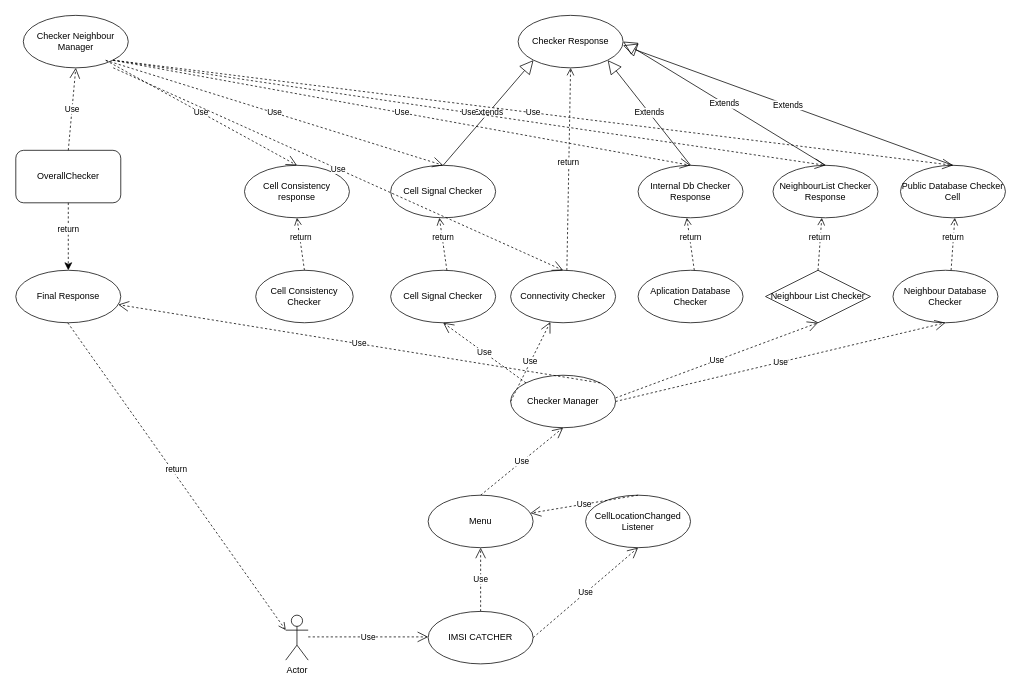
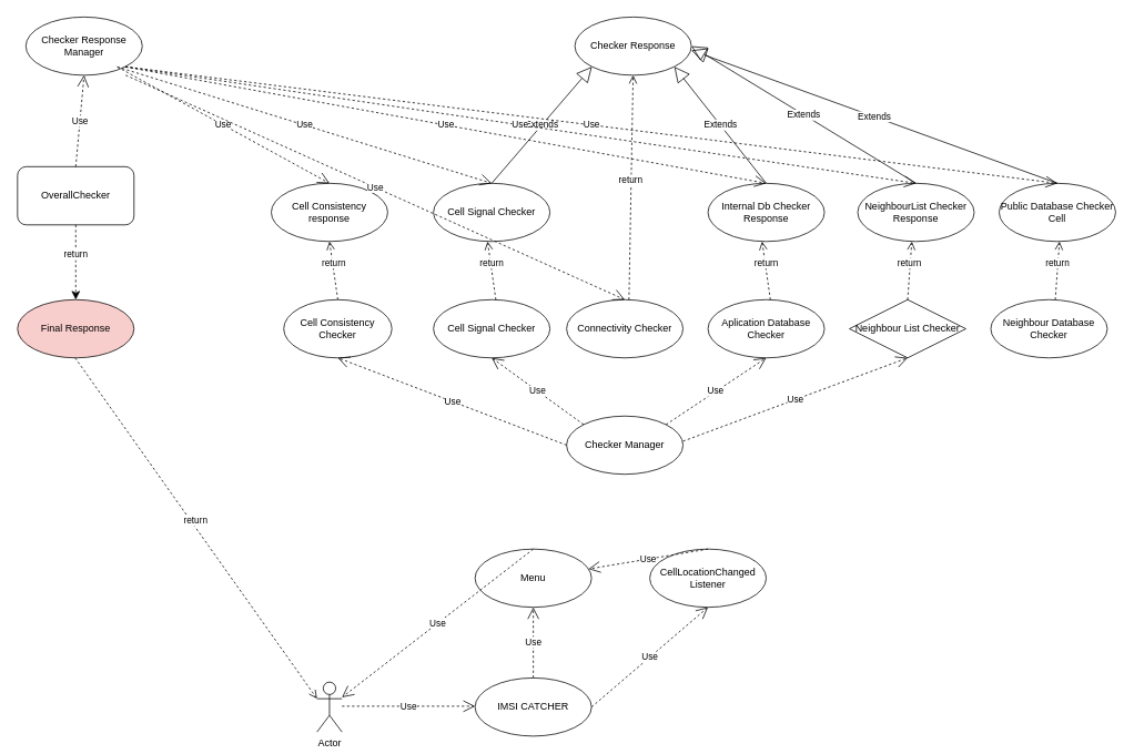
  <mxCell id="0" />
  <mxCell id="1" parent="0" />
  <mxCell id="2" value="Actor" style="shape=umlActor;verticalLabelPosition=bottom;labelBackgroundColor=#ffffff;verticalAlign=top;html=1;outlineConnect=0;" vertex="1" parent="1"><mxGeometry x="380" y="820" width="30" height="60" as="geometry" /></mxCell>
  <mxCell id="3" value="Use" style="endArrow=open;endSize=12;dashed=1;html=1;" edge="1" parent="1"><mxGeometry width="160" relative="1" as="geometry"><mxPoint x="410" y="849" as="sourcePoint" /><mxPoint x="570" y="849" as="targetPoint" /></mxGeometry></mxCell>
  <mxCell id="4" value="&lt;div&gt;IMSI CATCHER&lt;/div&gt;" style="ellipse;whiteSpace=wrap;html=1;" vertex="1" parent="1"><mxGeometry x="570" y="815" width="140" height="70" as="geometry" /></mxCell>
  <mxCell id="5" value="Use" style="endArrow=open;endSize=12;dashed=1;html=1;exitX=0.5;exitY=0;exitDx=0;exitDy=0;" edge="1" parent="1" source="4"><mxGeometry width="160" relative="1" as="geometry"><mxPoint x="540" y="710" as="sourcePoint" /><mxPoint x="640" y="730" as="targetPoint" /></mxGeometry></mxCell>
  <mxCell id="6" value="&lt;div&gt;Menu&lt;/div&gt;" style="ellipse;whiteSpace=wrap;html=1;" vertex="1" parent="1"><mxGeometry x="570" y="660" width="140" height="70" as="geometry" /></mxCell>
  <mxCell id="7" value="Use" style="endArrow=open;endSize=12;dashed=1;html=1;exitX=1;exitY=0.5;exitDx=0;exitDy=0;" edge="1" parent="1" source="4"><mxGeometry width="160" relative="1" as="geometry"><mxPoint x="720" y="829" as="sourcePoint" /><mxPoint x="850" y="730" as="targetPoint" /></mxGeometry></mxCell>
  <mxCell id="8" value="&lt;div&gt;CellLocationChanged Listener&lt;/div&gt;" style="ellipse;whiteSpace=wrap;html=1;" vertex="1" parent="1"><mxGeometry x="780" y="660" width="140" height="70" as="geometry" /></mxCell>
  <mxCell id="9" value="&lt;div&gt;Checker Manager&lt;/div&gt;" style="ellipse;whiteSpace=wrap;html=1;" vertex="1" parent="1"><mxGeometry x="680" y="500" width="140" height="70" as="geometry" /></mxCell>
- <mxCell id="10" value="Use" style="endArrow=open;endSize=12;dashed=1;html=1;exitX=0.5;exitY=0;exitDx=0;exitDy=0;entryX=0.5;entryY=1;entryDx=0;entryDy=0;" edge="1" parent="1" source="6" target="9"><mxGeometry width="160" relative="1" as="geometry"><mxPoint x="630" y="630" as="sourcePoint" /><mxPoint x="790" y="630" as="targetPoint" /></mxGeometry></mxCell>
+ <mxCell id="10" value="Use" style="endArrow=open;endSize=12;dashed=1;html=1;exitX=0.5;exitY=0;exitDx=0;exitDy=0;" edge="1" parent="1" source="6" target="2"><mxGeometry width="160" relative="1" as="geometry"><mxPoint x="630" y="630" as="sourcePoint" /><mxPoint x="790" y="630" as="targetPoint" /></mxGeometry></mxCell>
  <mxCell id="11" value="Use" style="endArrow=open;endSize=12;dashed=1;html=1;exitX=0.5;exitY=0;exitDx=0;exitDy=0;" edge="1" parent="1" source="8" target="6"><mxGeometry width="160" relative="1" as="geometry"><mxPoint x="820" y="600" as="sourcePoint" /><mxPoint x="980" y="600" as="targetPoint" /></mxGeometry></mxCell>
  <mxCell id="12" value="Cell Consistency Checker" style="ellipse;whiteSpace=wrap;html=1;" vertex="1" parent="1"><mxGeometry x="340" y="360" width="130" height="70" as="geometry" /></mxCell>
  <mxCell id="13" value="Cell Signal Checker" style="ellipse;whiteSpace=wrap;html=1;" vertex="1" parent="1"><mxGeometry x="520" y="360" width="140" height="70" as="geometry" /></mxCell>
  <mxCell id="14" value="Connectivity Checker" style="ellipse;whiteSpace=wrap;html=1;" vertex="1" parent="1"><mxGeometry x="680" y="360" width="140" height="70" as="geometry" /></mxCell>
  <mxCell id="15" value="Aplication Database Checker" style="ellipse;whiteSpace=wrap;html=1;" vertex="1" parent="1"><mxGeometry x="850" y="360" width="140" height="70" as="geometry" /></mxCell>
  <mxCell id="16" value="&lt;div&gt;Neighbour List Checker&lt;/div&gt;" style="rhombus;whiteSpace=wrap;html=1;" vertex="1" parent="1"><mxGeometry x="1020" y="360" width="140" height="70" as="geometry" /></mxCell>
  <mxCell id="17" value="&lt;div&gt;Neighbour Database Checker&lt;/div&gt;" style="ellipse;whiteSpace=wrap;html=1;" vertex="1" parent="1"><mxGeometry x="1190" y="360" width="140" height="70" as="geometry" /></mxCell>
- <mxCell id="18" value="Use" style="endArrow=open;endSize=12;dashed=1;html=1;exitX=0;exitY=0.5;exitDx=0;exitDy=0;" edge="1" parent="1" source="9" target="14"><mxGeometry width="160" relative="1" as="geometry"><mxPoint x="440" y="480" as="sourcePoint" /><mxPoint x="600" y="480" as="targetPoint" /></mxGeometry></mxCell>
+ <mxCell id="18" value="Use" style="endArrow=open;endSize=12;dashed=1;html=1;exitX=0;exitY=0.5;exitDx=0;exitDy=0;entryX=0.5;entryY=1;entryDx=0;entryDy=0;" edge="1" parent="1" source="9" target="12"><mxGeometry width="160" relative="1" as="geometry"><mxPoint x="440" y="480" as="sourcePoint" /><mxPoint x="600" y="480" as="targetPoint" /></mxGeometry></mxCell>
  <mxCell id="19" value="Use" style="endArrow=open;endSize=12;dashed=1;html=1;exitX=0;exitY=0;exitDx=0;exitDy=0;entryX=0.5;entryY=1;entryDx=0;entryDy=0;" edge="1" parent="1" source="9" target="13"><mxGeometry width="160" relative="1" as="geometry"><mxPoint x="725" y="500" as="sourcePoint" /><mxPoint x="450" y="395" as="targetPoint" /></mxGeometry></mxCell>
- <mxCell id="20" value="Use" style="endArrow=open;endSize=12;dashed=1;html=1;exitX=1;exitY=0;exitDx=0;exitDy=0;" edge="1" parent="1" source="9" target="48"><mxGeometry width="160" relative="1" as="geometry"><mxPoint x="790" y="510" as="sourcePoint" /><mxPoint x="790" y="440" as="targetPoint" /></mxGeometry></mxCell>
+ <mxCell id="20" value="Use" style="endArrow=open;endSize=12;dashed=1;html=1;exitX=1;exitY=0;exitDx=0;exitDy=0;entryX=0.5;entryY=1;entryDx=0;entryDy=0;" edge="1" parent="1" source="9" target="15"><mxGeometry width="160" relative="1" as="geometry"><mxPoint x="790" y="510" as="sourcePoint" /><mxPoint x="790" y="440" as="targetPoint" /></mxGeometry></mxCell>
  <mxCell id="21" value="Use" style="endArrow=open;endSize=12;dashed=1;html=1;exitX=1;exitY=0;exitDx=0;exitDy=0;entryX=0.5;entryY=1;entryDx=0;entryDy=0;" edge="1" parent="1" target="16"><mxGeometry width="160" relative="1" as="geometry"><mxPoint x="819.997" y="530.251" as="sourcePoint" /><mxPoint x="940.5" y="450" as="targetPoint" /></mxGeometry></mxCell>
- <mxCell id="22" value="Use" style="endArrow=open;endSize=12;dashed=1;html=1;exitX=1;exitY=0.5;exitDx=0;exitDy=0;entryX=0.5;entryY=1;entryDx=0;entryDy=0;" edge="1" parent="1" source="9" target="17"><mxGeometry width="160" relative="1" as="geometry"><mxPoint x="829.997" y="540.251" as="sourcePoint" /><mxPoint x="1100" y="440" as="targetPoint" /></mxGeometry></mxCell>
  <mxCell id="23" value="Cell Consistency response" style="ellipse;whiteSpace=wrap;html=1;" vertex="1" parent="1"><mxGeometry x="325" y="220" width="140" height="70" as="geometry" /></mxCell>
  <mxCell id="24" value="Cell Signal Checker" style="ellipse;whiteSpace=wrap;html=1;" vertex="1" parent="1"><mxGeometry x="520" y="220" width="140" height="70" as="geometry" /></mxCell>
  <mxCell id="25" value="Checker Response" style="ellipse;whiteSpace=wrap;html=1;" vertex="1" parent="1"><mxGeometry x="690" y="20" width="140" height="70" as="geometry" /></mxCell>
  <mxCell id="26" value="Internal Db Checker Response" style="ellipse;whiteSpace=wrap;html=1;" vertex="1" parent="1"><mxGeometry x="850" y="220" width="140" height="70" as="geometry" /></mxCell>
  <mxCell id="27" value="NeighbourList Checker Response" style="ellipse;whiteSpace=wrap;html=1;" vertex="1" parent="1"><mxGeometry x="1030" y="220" width="140" height="70" as="geometry" /></mxCell>
  <mxCell id="28" value="Public Database Checker Cell" style="ellipse;whiteSpace=wrap;html=1;" vertex="1" parent="1"><mxGeometry x="1200" y="220" width="140" height="70" as="geometry" /></mxCell>
  <mxCell id="29" value="Extends" style="endArrow=block;endSize=16;endFill=0;html=1;exitX=0.5;exitY=0;exitDx=0;exitDy=0;entryX=0;entryY=1;entryDx=0;entryDy=0;" edge="1" parent="1" target="25"><mxGeometry width="160" relative="1" as="geometry"><mxPoint x="590" y="220" as="sourcePoint" /><mxPoint x="885" y="55" as="targetPoint" /></mxGeometry></mxCell>
  <mxCell id="30" value="Extends" style="endArrow=block;endSize=16;endFill=0;html=1;exitX=0.5;exitY=0;exitDx=0;exitDy=0;entryX=1;entryY=1;entryDx=0;entryDy=0;" edge="1" parent="1" target="25"><mxGeometry width="160" relative="1" as="geometry"><mxPoint x="920" y="220" as="sourcePoint" /><mxPoint x="1215" y="55" as="targetPoint" /></mxGeometry></mxCell>
  <mxCell id="31" value="Extends" style="endArrow=block;endSize=16;endFill=0;html=1;exitX=0.5;exitY=0;exitDx=0;exitDy=0;entryX=1;entryY=0.5;entryDx=0;entryDy=0;" edge="1" parent="1" target="25"><mxGeometry width="160" relative="1" as="geometry"><mxPoint x="1100.08" y="220" as="sourcePoint" /><mxPoint x="989.999" y="79.536" as="targetPoint" /></mxGeometry></mxCell>
  <mxCell id="32" value="Extends" style="endArrow=block;endSize=16;endFill=0;html=1;exitX=0.5;exitY=0;exitDx=0;exitDy=0;" edge="1" parent="1"><mxGeometry width="160" relative="1" as="geometry"><mxPoint x="1270.08" y="220" as="sourcePoint" /><mxPoint x="830" y="60" as="targetPoint" /></mxGeometry></mxCell>
  <mxCell id="33" value="return" style="html=1;verticalAlign=bottom;endArrow=open;dashed=1;endSize=8;entryX=0.5;entryY=1;entryDx=0;entryDy=0;exitX=0.5;exitY=0;exitDx=0;exitDy=0;" edge="1" parent="1"><mxGeometry relative="1" as="geometry"><mxPoint x="405" y="360" as="sourcePoint" /><mxPoint x="395" y="290" as="targetPoint" /></mxGeometry></mxCell>
  <mxCell id="34" value="return" style="html=1;verticalAlign=bottom;endArrow=open;dashed=1;endSize=8;entryX=0.5;entryY=1;entryDx=0;entryDy=0;exitX=0.5;exitY=0;exitDx=0;exitDy=0;" edge="1" parent="1"><mxGeometry relative="1" as="geometry"><mxPoint x="595" y="360" as="sourcePoint" /><mxPoint x="585" y="290" as="targetPoint" /></mxGeometry></mxCell>
  <mxCell id="35" value="return" style="html=1;verticalAlign=bottom;endArrow=open;dashed=1;endSize=8;entryX=0.5;entryY=1;entryDx=0;entryDy=0;exitX=0.5;exitY=0;exitDx=0;exitDy=0;" edge="1" parent="1" target="25"><mxGeometry relative="1" as="geometry"><mxPoint x="755" y="360" as="sourcePoint" /><mxPoint x="745" y="290" as="targetPoint" /></mxGeometry></mxCell>
  <mxCell id="36" value="return" style="html=1;verticalAlign=bottom;endArrow=open;dashed=1;endSize=8;entryX=0.5;entryY=1;entryDx=0;entryDy=0;exitX=0.5;exitY=0;exitDx=0;exitDy=0;" edge="1" parent="1"><mxGeometry relative="1" as="geometry"><mxPoint x="925" y="360" as="sourcePoint" /><mxPoint x="915" y="290" as="targetPoint" /></mxGeometry></mxCell>
  <mxCell id="37" value="return" style="html=1;verticalAlign=bottom;endArrow=open;dashed=1;endSize=8;entryX=0.5;entryY=1;entryDx=0;entryDy=0;exitX=0.5;exitY=0;exitDx=0;exitDy=0;" edge="1" parent="1" source="16"><mxGeometry relative="1" as="geometry"><mxPoint x="1105" y="360" as="sourcePoint" /><mxPoint x="1095" y="290" as="targetPoint" /></mxGeometry></mxCell>
  <mxCell id="38" value="return" style="html=1;verticalAlign=bottom;endArrow=open;dashed=1;endSize=8;entryX=0.5;entryY=1;entryDx=0;entryDy=0;exitX=0.5;exitY=0;exitDx=0;exitDy=0;" edge="1" parent="1"><mxGeometry relative="1" as="geometry"><mxPoint x="1267.5" y="360" as="sourcePoint" /><mxPoint x="1272.5" y="290" as="targetPoint" /></mxGeometry></mxCell>
- <mxCell id="39" value="Checker Neighbour Manager" style="ellipse;whiteSpace=wrap;html=1;" vertex="1" parent="1"><mxGeometry x="30" y="20" width="140" height="70" as="geometry" /></mxCell>
+ <mxCell id="39" value="Checker Response Manager" style="ellipse;whiteSpace=wrap;html=1;" vertex="1" parent="1"><mxGeometry x="30" y="20" width="140" height="70" as="geometry" /></mxCell>
  <mxCell id="40" value="Use" style="endArrow=open;endSize=12;dashed=1;html=1;entryX=0.5;entryY=0;entryDx=0;entryDy=0;" edge="1" parent="1" target="23"><mxGeometry width="160" relative="1" as="geometry"><mxPoint x="140" y="80" as="sourcePoint" /><mxPoint x="300" y="80" as="targetPoint" /></mxGeometry></mxCell>
  <mxCell id="41" value="Use" style="endArrow=open;endSize=12;dashed=1;html=1;entryX=0.5;entryY=0;entryDx=0;entryDy=0;" edge="1" parent="1" target="24"><mxGeometry width="160" relative="1" as="geometry"><mxPoint x="140" y="80" as="sourcePoint" /><mxPoint x="395" y="220" as="targetPoint" /></mxGeometry></mxCell>
  <mxCell id="42" value="Use" style="endArrow=open;endSize=12;dashed=1;html=1;" edge="1" parent="1"><mxGeometry width="160" relative="1" as="geometry"><mxPoint x="150" y="90" as="sourcePoint" /><mxPoint x="750" y="360" as="targetPoint" /></mxGeometry></mxCell>
  <mxCell id="43" value="Use" style="endArrow=open;endSize=12;dashed=1;html=1;entryX=0.5;entryY=0;entryDx=0;entryDy=0;" edge="1" parent="1" target="26"><mxGeometry width="160" relative="1" as="geometry"><mxPoint x="150" y="80" as="sourcePoint" /><mxPoint x="415" y="240" as="targetPoint" /></mxGeometry></mxCell>
  <mxCell id="44" value="Use" style="endArrow=open;endSize=12;dashed=1;html=1;exitX=1;exitY=1;exitDx=0;exitDy=0;" edge="1" parent="1" source="39"><mxGeometry width="160" relative="1" as="geometry"><mxPoint x="150" y="90" as="sourcePoint" /><mxPoint x="1100" y="220" as="targetPoint" /></mxGeometry></mxCell>
  <mxCell id="45" value="Use" style="endArrow=open;endSize=12;dashed=1;html=1;exitX=1;exitY=1;exitDx=0;exitDy=0;" edge="1" parent="1" source="39"><mxGeometry width="160" relative="1" as="geometry"><mxPoint x="180" y="120" as="sourcePoint" /><mxPoint x="1270" y="220" as="targetPoint" /></mxGeometry></mxCell>
  <mxCell id="46" value="OverallChecker" style="whiteSpace=wrap;html=1;rounded=1;" vertex="1" parent="1"><mxGeometry x="20" y="200" width="140" height="70" as="geometry" /></mxCell>
  <mxCell id="47" value="Use" style="endArrow=open;endSize=12;dashed=1;html=1;exitX=0.5;exitY=0;exitDx=0;exitDy=0;entryX=0.5;entryY=1;entryDx=0;entryDy=0;" edge="1" parent="1" source="46" target="39"><mxGeometry width="160" relative="1" as="geometry"><mxPoint x="40" y="140" as="sourcePoint" /><mxPoint x="40" y="180" as="targetPoint" /></mxGeometry></mxCell>
- <mxCell id="48" value="Final Response" style="ellipse;whiteSpace=wrap;html=1;" vertex="1" parent="1"><mxGeometry x="20" y="360" width="140" height="70" as="geometry" /></mxCell>
+ <mxCell id="48" value="Final Response" style="ellipse;whiteSpace=wrap;html=1;fillColor=#f8cecc;" vertex="1" parent="1"><mxGeometry x="20" y="360" width="140" height="70" as="geometry" /></mxCell>
  <mxCell id="49" value="return" style="html=1;verticalAlign=bottom;endArrow=classic;dashed=1;endSize=8;entryX=0.5;entryY=0;entryDx=0;entryDy=0;" edge="1" parent="1" source="46" target="48"><mxGeometry relative="1" as="geometry"><mxPoint x="120" y="299" as="sourcePoint" /><mxPoint x="40" y="299" as="targetPoint" /></mxGeometry></mxCell>
  <mxCell id="50" value="return" style="html=1;verticalAlign=bottom;endArrow=open;dashed=1;endSize=8;entryX=0;entryY=0.333;entryDx=0;entryDy=0;entryPerimeter=0;" edge="1" parent="1" target="2"><mxGeometry relative="1" as="geometry"><mxPoint x="89.29" y="430" as="sourcePoint" /><mxPoint x="89.29" y="520" as="targetPoint" /></mxGeometry></mxCell>
